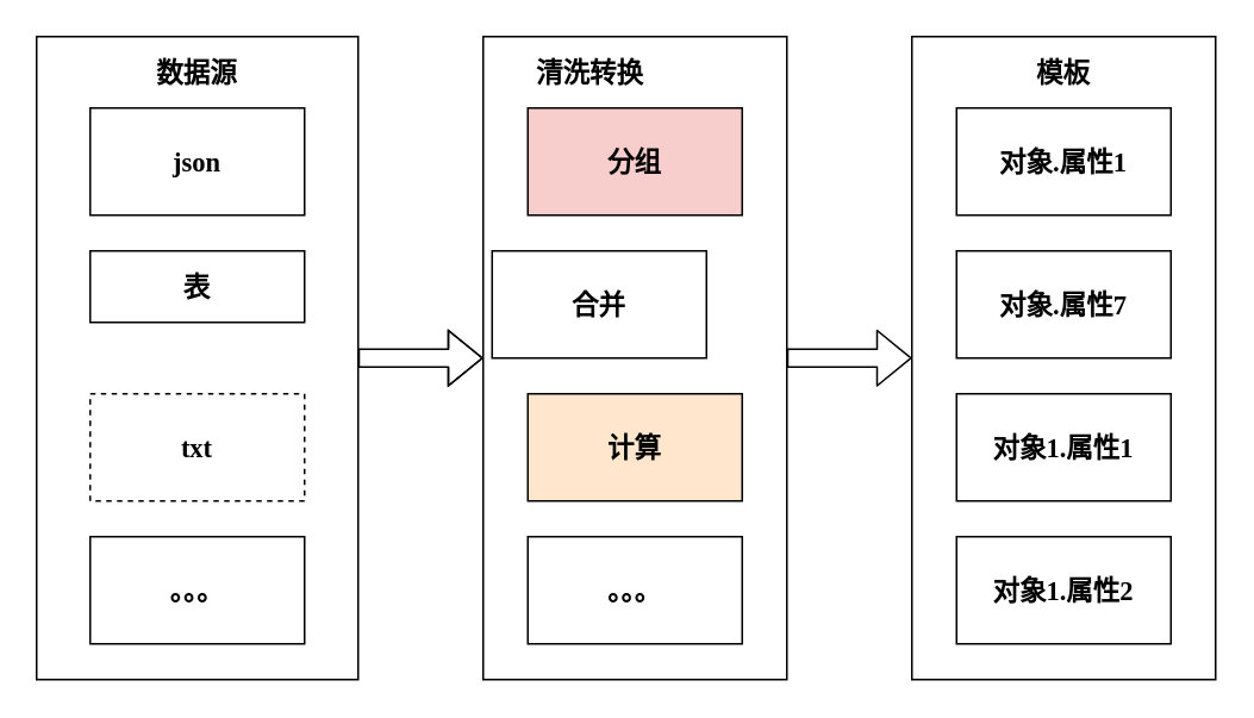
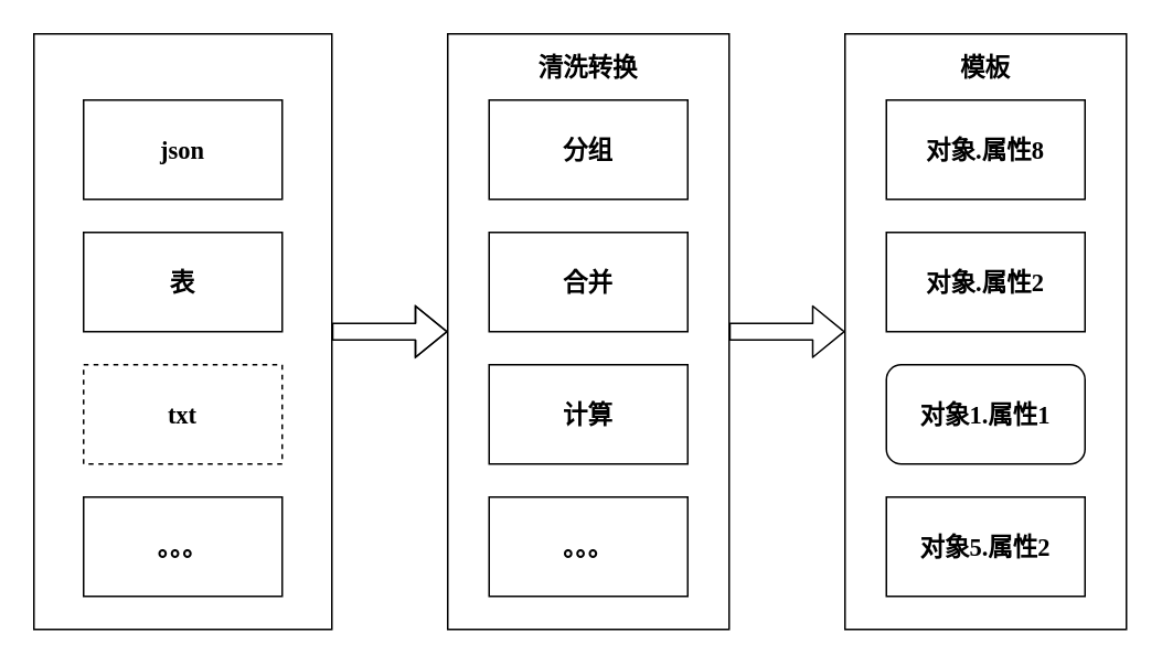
  <mxCell id="0" />
  <mxCell id="1" parent="0" />
  <mxCell id="2" value="" style="rounded=0;whiteSpace=wrap;html=1;fontFamily=微软雅黑;fontStyle=1;fontSize=15;" vertex="1" parent="1"><mxGeometry x="20" y="20" width="180" height="360" as="geometry" /></mxCell>
  <mxCell id="3" value="" style="rounded=0;whiteSpace=wrap;html=1;fontFamily=微软雅黑;fontStyle=1;fontSize=15;" vertex="1" parent="1"><mxGeometry x="510" y="20" width="170" height="360" as="geometry" /></mxCell>
- <mxCell id="4" value="表" style="rounded=0;whiteSpace=wrap;html=1;fontFamily=微软雅黑;fontStyle=1;fontSize=15;" vertex="1" parent="1"><mxGeometry x="50" y="140" width="120" height="40" as="geometry" /></mxCell>
+ <mxCell id="4" value="表" style="rounded=0;whiteSpace=wrap;html=1;fontFamily=微软雅黑;fontStyle=1;fontSize=15;" vertex="1" parent="1"><mxGeometry x="50" y="140" width="120" height="60" as="geometry" /></mxCell>
  <mxCell id="5" value="json" style="rounded=0;whiteSpace=wrap;html=1;fontFamily=微软雅黑;fontStyle=1;fontSize=15;" vertex="1" parent="1"><mxGeometry x="50" y="60" width="120" height="60" as="geometry" /></mxCell>
  <mxCell id="6" value="txt" style="rounded=0;whiteSpace=wrap;html=1;fontFamily=微软雅黑;fontStyle=1;fontSize=15;dashed=1;" vertex="1" parent="1"><mxGeometry x="50" y="220" width="120" height="60" as="geometry" /></mxCell>
  <mxCell id="7" value="。。。" style="rounded=0;whiteSpace=wrap;html=1;fontFamily=微软雅黑;fontStyle=1;fontSize=15;" vertex="1" parent="1"><mxGeometry x="50" y="300" width="120" height="60" as="geometry" /></mxCell>
  <mxCell id="8" value="" style="rounded=0;whiteSpace=wrap;html=1;fontFamily=微软雅黑;fontStyle=1;fontSize=15;" vertex="1" parent="1"><mxGeometry x="270" y="20" width="170" height="360" as="geometry" /></mxCell>
- <mxCell id="9" value="对象.属性1" style="rounded=0;whiteSpace=wrap;html=1;fontFamily=微软雅黑;fontStyle=1;fontSize=15;" vertex="1" parent="1"><mxGeometry x="535" y="60" width="120" height="60" as="geometry" /></mxCell>
- <mxCell id="10" value="&lt;span style=&quot;font-size: 15px;&quot;&gt;对象.属性7&lt;/span&gt;" style="rounded=0;whiteSpace=wrap;html=1;fontFamily=微软雅黑;fontStyle=1;fontSize=15;" vertex="1" parent="1"><mxGeometry x="535" y="140" width="120" height="60" as="geometry" /></mxCell>
- <mxCell id="11" value="&lt;span style=&quot;font-size: 15px;&quot;&gt;对象1.属性1&lt;/span&gt;" style="rounded=0;whiteSpace=wrap;html=1;fontFamily=微软雅黑;fontStyle=1;fontSize=15;" vertex="1" parent="1"><mxGeometry x="535" y="220" width="120" height="60" as="geometry" /></mxCell>
- <mxCell id="12" value="&lt;span style=&quot;font-size: 15px;&quot;&gt;对象1.属性2&lt;/span&gt;" style="rounded=0;whiteSpace=wrap;html=1;fontFamily=微软雅黑;fontStyle=1;fontSize=15;" vertex="1" parent="1"><mxGeometry x="535" y="300" width="120" height="60" as="geometry" /></mxCell>
- <mxCell id="13" value="数据源" style="text;html=1;strokeColor=none;fillColor=none;align=center;verticalAlign=middle;whiteSpace=wrap;rounded=0;fontStyle=1;fontSize=15;fontFamily=微软雅黑;" vertex="1" parent="1"><mxGeometry x="80" y="30" width="60" height="20" as="geometry" /></mxCell>
- <mxCell id="14" value="清洗转换" style="text;html=1;strokeColor=none;fillColor=none;align=center;verticalAlign=middle;whiteSpace=wrap;rounded=0;fontStyle=1;fontSize=15;fontFamily=微软雅黑;" vertex="1" parent="1"><mxGeometry x="285" y="30" width="90" height="20" as="geometry" /></mxCell>
+ <mxCell id="9" value="对象.属性8" style="rounded=0;whiteSpace=wrap;html=1;fontFamily=微软雅黑;fontStyle=1;fontSize=15;" vertex="1" parent="1"><mxGeometry x="535" y="60" width="120" height="60" as="geometry" /></mxCell>
+ <mxCell id="10" value="&lt;span style=&quot;font-size: 15px;&quot;&gt;对象.属性2&lt;/span&gt;" style="rounded=0;whiteSpace=wrap;html=1;fontFamily=微软雅黑;fontStyle=1;fontSize=15;" vertex="1" parent="1"><mxGeometry x="535" y="140" width="120" height="60" as="geometry" /></mxCell>
+ <mxCell id="11" value="&lt;span style=&quot;font-size: 15px;&quot;&gt;对象1.属性1&lt;/span&gt;" style="whiteSpace=wrap;html=1;fontFamily=微软雅黑;fontStyle=1;fontSize=15;rounded=1;" vertex="1" parent="1"><mxGeometry x="535" y="220" width="120" height="60" as="geometry" /></mxCell>
+ <mxCell id="12" value="&lt;span style=&quot;font-size: 15px;&quot;&gt;对象5.属性2&lt;/span&gt;" style="rounded=0;whiteSpace=wrap;html=1;fontFamily=微软雅黑;fontStyle=1;fontSize=15;" vertex="1" parent="1"><mxGeometry x="535" y="300" width="120" height="60" as="geometry" /></mxCell>
+ <mxCell id="14" value="清洗转换" style="text;html=1;strokeColor=none;fillColor=none;align=center;verticalAlign=middle;whiteSpace=wrap;rounded=0;fontStyle=1;fontSize=15;fontFamily=微软雅黑;" vertex="1" parent="1"><mxGeometry x="310" y="30" width="90" height="20" as="geometry" /></mxCell>
  <mxCell id="15" value="模板" style="text;html=1;strokeColor=none;fillColor=none;align=center;verticalAlign=middle;whiteSpace=wrap;rounded=0;fontStyle=1;fontSize=15;fontFamily=微软雅黑;" vertex="1" parent="1"><mxGeometry x="565" y="30" width="60" height="20" as="geometry" /></mxCell>
- <mxCell id="16" value="分组" style="rounded=0;whiteSpace=wrap;html=1;fontSize=15;fontFamily=微软雅黑;fontStyle=1;fillColor=#f8cecc;" vertex="1" parent="1"><mxGeometry x="295" y="60" width="120" height="60" as="geometry" /></mxCell>
- <mxCell id="17" value="合并" style="rounded=0;whiteSpace=wrap;html=1;fontSize=15;fontFamily=微软雅黑;fontStyle=1" vertex="1" parent="1"><mxGeometry x="275" y="140" width="120" height="60" as="geometry" /></mxCell>
- <mxCell id="18" value="计算" style="rounded=0;whiteSpace=wrap;html=1;fontSize=15;fontFamily=微软雅黑;fontStyle=1;fillColor=#ffe6cc;" vertex="1" parent="1"><mxGeometry x="295" y="220" width="120" height="60" as="geometry" /></mxCell>
+ <mxCell id="16" value="分组" style="rounded=0;whiteSpace=wrap;html=1;fontSize=15;fontFamily=微软雅黑;fontStyle=1" vertex="1" parent="1"><mxGeometry x="295" y="60" width="120" height="60" as="geometry" /></mxCell>
+ <mxCell id="17" value="合并" style="rounded=0;whiteSpace=wrap;html=1;fontSize=15;fontFamily=微软雅黑;fontStyle=1" vertex="1" parent="1"><mxGeometry x="295" y="140" width="120" height="60" as="geometry" /></mxCell>
+ <mxCell id="18" value="计算" style="rounded=0;whiteSpace=wrap;html=1;fontSize=15;fontFamily=微软雅黑;fontStyle=1" vertex="1" parent="1"><mxGeometry x="295" y="220" width="120" height="60" as="geometry" /></mxCell>
  <mxCell id="19" value="。。。" style="rounded=0;whiteSpace=wrap;html=1;fontSize=15;fontFamily=微软雅黑;fontStyle=1" vertex="1" parent="1"><mxGeometry x="295" y="300" width="120" height="60" as="geometry" /></mxCell>
  <mxCell id="20" value="" style="shape=flexArrow;endArrow=classic;html=1;fontSize=15;entryX=0;entryY=0.5;entryDx=0;entryDy=0;" edge="1" parent="1" target="8"><mxGeometry width="50" height="50" relative="1" as="geometry"><mxPoint x="200" y="200" as="sourcePoint" /><mxPoint x="0" y="280" as="targetPoint" /><Array as="points"><mxPoint x="250" y="200" /></Array></mxGeometry></mxCell>
  <mxCell id="21" value="" style="shape=flexArrow;endArrow=classic;html=1;fontSize=15;exitX=1;exitY=0.5;exitDx=0;exitDy=0;" edge="1" parent="1" source="8"><mxGeometry width="50" height="50" relative="1" as="geometry"><mxPoint x="460" y="250" as="sourcePoint" /><mxPoint x="510" y="200" as="targetPoint" /></mxGeometry></mxCell>
